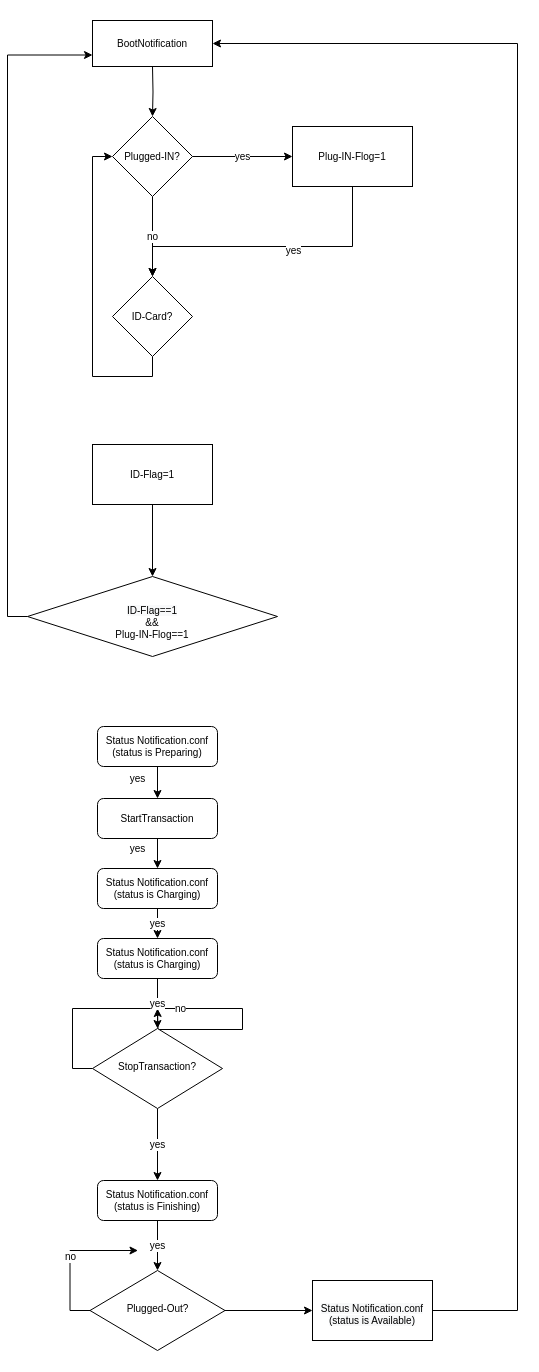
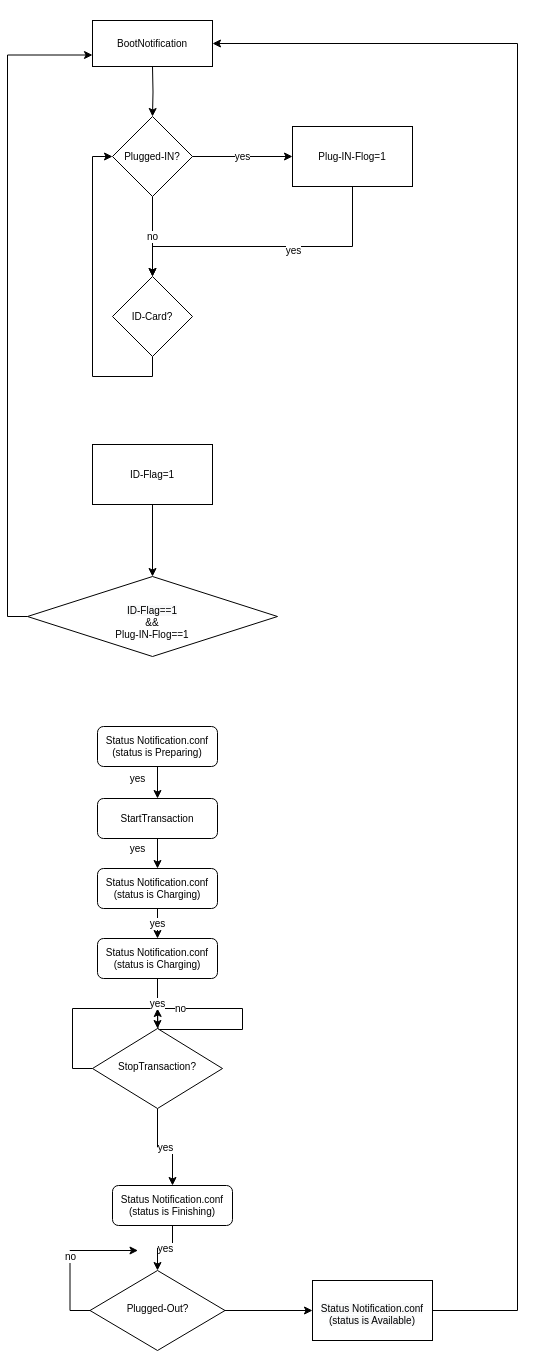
  <mxCell id="0" />
  <mxCell id="1" parent="0" />
  <mxCell id="2" value="BootNotification" style="rounded=0;whiteSpace=wrap;html=1;fontSize=10;shadow=0;" vertex="1" parent="1"><mxGeometry x="85" y="20" width="120" height="46" as="geometry" /></mxCell>
  <mxCell id="3" value="" style="edgeStyle=orthogonalEdgeStyle;rounded=0;orthogonalLoop=1;jettySize=auto;html=1;fontSize=10;shadow=0;" edge="1" parent="1" target="6"><mxGeometry relative="1" as="geometry"><mxPoint x="145" y="66" as="sourcePoint" /></mxGeometry></mxCell>
  <mxCell id="4" value="no" style="edgeStyle=orthogonalEdgeStyle;rounded=0;orthogonalLoop=1;jettySize=auto;html=1;fontSize=10;shadow=0;" edge="1" parent="1" source="6" target="8"><mxGeometry relative="1" as="geometry" /></mxCell>
  <mxCell id="5" value="yes" style="edgeStyle=orthogonalEdgeStyle;rounded=0;orthogonalLoop=1;jettySize=auto;html=1;fontSize=10;shadow=0;" edge="1" parent="1" source="6" target="13"><mxGeometry relative="1" as="geometry" /></mxCell>
  <mxCell id="6" value="Plugged-IN?" style="rhombus;whiteSpace=wrap;html=1;fontSize=10;shadow=0;" vertex="1" parent="1"><mxGeometry x="105" y="116" width="80" height="80" as="geometry" /></mxCell>
  <mxCell id="7" style="edgeStyle=orthogonalEdgeStyle;rounded=0;orthogonalLoop=1;jettySize=auto;html=1;exitX=0.5;exitY=1;exitDx=0;exitDy=0;entryX=0;entryY=0.5;entryDx=0;entryDy=0;fontSize=10;shadow=0;" edge="1" parent="1" source="8" target="6"><mxGeometry relative="1" as="geometry" /></mxCell>
  <mxCell id="8" value="&lt;span style=&quot;font-size: 10px;&quot;&gt;ID-Card?&lt;/span&gt;" style="rhombus;whiteSpace=wrap;html=1;fontSize=10;shadow=0;" vertex="1" parent="1"><mxGeometry x="105" y="276" width="80" height="80" as="geometry" /></mxCell>
  <mxCell id="9" value="" style="edgeStyle=orthogonalEdgeStyle;rounded=0;orthogonalLoop=1;jettySize=auto;html=1;fontSize=10;shadow=0;" edge="1" parent="1" source="10" target="15"><mxGeometry relative="1" as="geometry" /></mxCell>
  <mxCell id="10" value="&lt;span style=&quot;font-size: 10px;&quot;&gt;ID-Flag=1&lt;/span&gt;" style="whiteSpace=wrap;html=1;fontSize=10;shadow=0;" vertex="1" parent="1"><mxGeometry x="85" y="444" width="120" height="60" as="geometry" /></mxCell>
  <mxCell id="11" style="edgeStyle=orthogonalEdgeStyle;rounded=0;orthogonalLoop=1;jettySize=auto;html=1;exitX=0.5;exitY=1;exitDx=0;exitDy=0;fontSize=10;shadow=0;" edge="1" parent="1" source="13" target="8"><mxGeometry relative="1" as="geometry"><Array as="points"><mxPoint x="345" y="246" /><mxPoint x="145" y="246" /></Array></mxGeometry></mxCell>
  <mxCell id="12" value="yes" style="edgeLabel;html=1;align=center;verticalAlign=middle;resizable=0;points=[];fontSize=10;shadow=0;" vertex="1" connectable="0" parent="11"><mxGeometry x="-0.174" y="3" relative="1" as="geometry"><mxPoint as="offset" /></mxGeometry></mxCell>
  <mxCell id="13" value="Plug-IN-Flog=1" style="whiteSpace=wrap;html=1;fontSize=10;shadow=0;" vertex="1" parent="1"><mxGeometry x="285" y="126" width="120" height="60" as="geometry" /></mxCell>
  <mxCell id="14" style="edgeStyle=orthogonalEdgeStyle;rounded=0;orthogonalLoop=1;jettySize=auto;html=1;exitX=0;exitY=0.5;exitDx=0;exitDy=0;entryX=0;entryY=0.75;entryDx=0;entryDy=0;fontSize=10;shadow=0;" edge="1" parent="1" source="15" target="2"><mxGeometry relative="1" as="geometry" /></mxCell>
  <mxCell id="15" value="&lt;br style=&quot;font-size: 10px;&quot;&gt;&lt;span style=&quot;color: rgb(0, 0, 0); font-family: Helvetica; font-size: 10px; font-style: normal; font-variant-ligatures: normal; font-variant-caps: normal; font-weight: 400; letter-spacing: normal; orphans: 2; text-align: center; text-indent: 0px; text-transform: none; widows: 2; word-spacing: 0px; -webkit-text-stroke-width: 0px; background-color: rgb(248, 249, 250); text-decoration-thickness: initial; text-decoration-style: initial; text-decoration-color: initial; float: none; display: inline !important;&quot;&gt;ID-Flag==1&lt;/span&gt;&lt;br style=&quot;font-size: 10px;&quot;&gt;&amp;amp;&amp;amp;&lt;br style=&quot;font-size: 10px;&quot;&gt;Plug-IN-Flog==1" style="rhombus;whiteSpace=wrap;html=1;fontSize=10;shadow=0;" vertex="1" parent="1"><mxGeometry x="20" y="576" width="250" height="80" as="geometry" /></mxCell>
  <mxCell id="16" value="yes" style="edgeStyle=orthogonalEdgeStyle;rounded=0;orthogonalLoop=1;jettySize=auto;html=1;fontSize=10;shadow=0;" edge="1" parent="1" source="17" target="22"><mxGeometry x="0.167" y="-20" relative="1" as="geometry"><mxPoint as="offset" /></mxGeometry></mxCell>
  <mxCell id="17" value="Status Notification.conf&lt;br style=&quot;font-size: 10px;&quot;&gt;(status is Preparing)" style="rounded=1;whiteSpace=wrap;html=1;fontSize=10;glass=0;strokeWidth=1;shadow=0;" vertex="1" parent="1"><mxGeometry x="90" y="726" width="120" height="40" as="geometry" /></mxCell>
  <mxCell id="18" value="yes" style="edgeStyle=orthogonalEdgeStyle;rounded=0;orthogonalLoop=1;jettySize=auto;html=1;fontSize=10;shadow=0;" edge="1" parent="1" source="20" target="27"><mxGeometry relative="1" as="geometry" /></mxCell>
  <mxCell id="19" value="no" style="edgeStyle=orthogonalEdgeStyle;rounded=0;orthogonalLoop=1;jettySize=auto;html=1;exitX=0;exitY=0.5;exitDx=0;exitDy=0;fontSize=10;shadow=0;" edge="1" parent="1" source="20"><mxGeometry relative="1" as="geometry"><mxPoint x="150" y="1008" as="targetPoint" /></mxGeometry></mxCell>
  <mxCell id="20" value="StopTransaction?" style="rhombus;whiteSpace=wrap;html=1;shadow=0;fontFamily=Helvetica;fontSize=10;align=center;strokeWidth=1;spacing=6;spacingTop=-4;" vertex="1" parent="1"><mxGeometry x="85" y="1028" width="130" height="80" as="geometry" /></mxCell>
  <mxCell id="21" value="yes" style="edgeStyle=orthogonalEdgeStyle;rounded=0;orthogonalLoop=1;jettySize=auto;html=1;fontSize=10;shadow=0;" edge="1" parent="1"><mxGeometry x="-0.333" y="-20" relative="1" as="geometry"><mxPoint x="150" y="838" as="sourcePoint" /><mxPoint x="150" y="868" as="targetPoint" /><mxPoint as="offset" /></mxGeometry></mxCell>
  <mxCell id="22" value="StartTransaction" style="rounded=1;whiteSpace=wrap;html=1;fontSize=10;glass=0;strokeWidth=1;shadow=0;" vertex="1" parent="1"><mxGeometry x="90" y="798" width="120" height="40" as="geometry" /></mxCell>
  <mxCell id="23" value="yes" style="edgeStyle=orthogonalEdgeStyle;rounded=0;orthogonalLoop=1;jettySize=auto;html=1;startArrow=none;fontSize=10;shadow=0;" edge="1" parent="1" source="29" target="20"><mxGeometry relative="1" as="geometry" /></mxCell>
  <mxCell id="24" value="yes" style="edgeStyle=orthogonalEdgeStyle;rounded=0;orthogonalLoop=1;jettySize=auto;html=1;fontSize=10;shadow=0;" edge="1" parent="1" source="25" target="29"><mxGeometry relative="1" as="geometry"><Array as="points"><mxPoint x="150" y="918" /><mxPoint x="150" y="918" /></Array></mxGeometry></mxCell>
  <mxCell id="25" value="Status Notification.conf&lt;br style=&quot;font-size: 10px;&quot;&gt;(status is Charging)" style="rounded=1;whiteSpace=wrap;html=1;fontSize=10;glass=0;strokeWidth=1;shadow=0;" vertex="1" parent="1"><mxGeometry x="90" y="868" width="120" height="40" as="geometry" /></mxCell>
  <mxCell id="26" value="yes" style="edgeStyle=orthogonalEdgeStyle;rounded=0;orthogonalLoop=1;jettySize=auto;html=1;fontSize=10;shadow=0;" edge="1" parent="1" source="27" target="33"><mxGeometry relative="1" as="geometry" /></mxCell>
- <mxCell id="27" value="Status Notification.conf&lt;br style=&quot;font-size: 10px;&quot;&gt;(status is Finishing)" style="rounded=1;whiteSpace=wrap;html=1;fontSize=10;glass=0;strokeWidth=1;shadow=0;" vertex="1" parent="1"><mxGeometry x="90" y="1180" width="120" height="40" as="geometry" /></mxCell>
+ <mxCell id="27" value="Status Notification.conf&lt;br style=&quot;font-size: 10px;&quot;&gt;(status is Finishing)" style="rounded=1;whiteSpace=wrap;html=1;fontSize=10;glass=0;strokeWidth=1;shadow=0;" vertex="1" parent="1"><mxGeometry x="105" y="1185" width="120" height="40" as="geometry" /></mxCell>
  <mxCell id="28" style="edgeStyle=orthogonalEdgeStyle;rounded=0;orthogonalLoop=1;jettySize=auto;html=1;exitX=0.75;exitY=0;exitDx=0;exitDy=0;fontSize=10;shadow=0;" edge="1" parent="1" source="29"><mxGeometry relative="1" as="geometry"><mxPoint x="180" y="948" as="targetPoint" /></mxGeometry></mxCell>
  <mxCell id="29" value="Status Notification.conf&lt;br style=&quot;font-size: 10px;&quot;&gt;(status is Charging)" style="rounded=1;whiteSpace=wrap;html=1;fontSize=10;glass=0;strokeWidth=1;shadow=0;" vertex="1" parent="1"><mxGeometry x="90" y="938" width="120" height="40" as="geometry" /></mxCell>
  <mxCell id="30" value="no" style="edgeStyle=orthogonalEdgeStyle;rounded=0;orthogonalLoop=1;jettySize=auto;html=1;exitX=0;exitY=0.5;exitDx=0;exitDy=0;fontSize=10;shadow=0;" edge="1" parent="1" source="33"><mxGeometry relative="1" as="geometry"><mxPoint x="130" y="1250" as="targetPoint" /></mxGeometry></mxCell>
  <mxCell id="31" style="edgeStyle=orthogonalEdgeStyle;rounded=0;orthogonalLoop=1;jettySize=auto;html=1;exitX=1;exitY=0.5;exitDx=0;exitDy=0;entryX=1;entryY=0.5;entryDx=0;entryDy=0;startArrow=none;fontSize=10;shadow=0;" edge="1" parent="1" target="2"><mxGeometry relative="1" as="geometry"><mxPoint x="420" y="1310" as="sourcePoint" /><Array as="points"><mxPoint x="510" y="1310" /><mxPoint x="510" y="43" /></Array></mxGeometry></mxCell>
  <mxCell id="32" value="" style="edgeStyle=orthogonalEdgeStyle;rounded=0;orthogonalLoop=1;jettySize=auto;html=1;fontSize=10;shadow=0;" edge="1" parent="1" source="33" target="34"><mxGeometry relative="1" as="geometry" /></mxCell>
  <mxCell id="33" value="Plugged-Out?" style="rhombus;whiteSpace=wrap;html=1;shadow=0;strokeWidth=1;spacing=6;spacingTop=-4;fontSize=10;" vertex="1" parent="1"><mxGeometry x="82.5" y="1270" width="135" height="80" as="geometry" /></mxCell>
  <mxCell id="34" value="&lt;br style=&quot;font-size: 10px;&quot;&gt;&lt;span style=&quot;color: rgb(0, 0, 0); font-family: Helvetica; font-size: 10px; font-style: normal; font-variant-ligatures: normal; font-variant-caps: normal; font-weight: 400; letter-spacing: normal; orphans: 2; text-align: center; text-indent: 0px; text-transform: none; widows: 2; word-spacing: 0px; -webkit-text-stroke-width: 0px; background-color: rgb(248, 249, 250); text-decoration-thickness: initial; text-decoration-style: initial; text-decoration-color: initial; float: none; display: inline !important;&quot;&gt;Status Notification.conf&lt;/span&gt;&lt;br style=&quot;color: rgb(0, 0, 0); font-family: Helvetica; font-size: 10px; font-style: normal; font-variant-ligatures: normal; font-variant-caps: normal; font-weight: 400; letter-spacing: normal; orphans: 2; text-align: center; text-indent: 0px; text-transform: none; widows: 2; word-spacing: 0px; -webkit-text-stroke-width: 0px; background-color: rgb(248, 249, 250); text-decoration-thickness: initial; text-decoration-style: initial; text-decoration-color: initial;&quot;&gt;&lt;span style=&quot;color: rgb(0, 0, 0); font-family: Helvetica; font-size: 10px; font-style: normal; font-variant-ligatures: normal; font-variant-caps: normal; font-weight: 400; letter-spacing: normal; orphans: 2; text-align: center; text-indent: 0px; text-transform: none; widows: 2; word-spacing: 0px; -webkit-text-stroke-width: 0px; background-color: rgb(248, 249, 250); text-decoration-thickness: initial; text-decoration-style: initial; text-decoration-color: initial; float: none; display: inline !important;&quot;&gt;(status is Available)&lt;/span&gt;&lt;br style=&quot;font-size: 10px;&quot;&gt;" style="whiteSpace=wrap;html=1;shadow=0;strokeWidth=1;spacing=6;spacingTop=-4;fontSize=10;" vertex="1" parent="1"><mxGeometry x="305" y="1280" width="120" height="60" as="geometry" /></mxCell>
